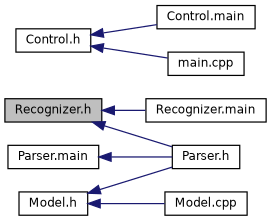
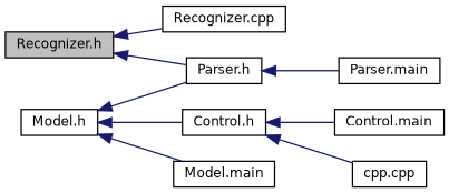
  digraph {
    rankdir=LR
    node [color=black fillcolor=white fontname=Helvetica fontsize=10 shape=record style=filled]
    edge [color=midnightblue dir=back fontname=Helvetica fontsize=10 labelfontname=Helvetica labelfontsize=10 style=solid]
    n1 [fillcolor=grey75 fontcolor=black height=0.2 label="Recognizer.h" width=0.4]
    n2 [height=0.2 label="Parser.h" width=0.4]
-   n3 [height=0.2 label="Recognizer.main" width=0.4]
+   n3 [height=0.2 label="Recognizer.cpp" width=0.4]
    n4 [height=0.2 label="Parser.main" width=0.4]
    n5 [height=0.2 label="Model.h" width=0.4]
    n6 [height=0.2 label="Control.h" width=0.4]
-   n7 [height=0.2 label="Model.cpp" width=0.4]
+   n7 [height=0.2 label="Model.main" width=0.4]
    n8 [height=0.2 label="Control.main" width=0.4]
-   n9 [height=0.2 label="main.cpp" width=0.4]
+   n9 [height=0.2 label="cpp.cpp" width=0.4]
    n1 -> n2
    n1 -> n3
-   n4 -> n2
+   n2 -> n4
    n5 -> n2
+   n5 -> n6
    n5 -> n7
    n6 -> n8
    n6 -> n9
  }
